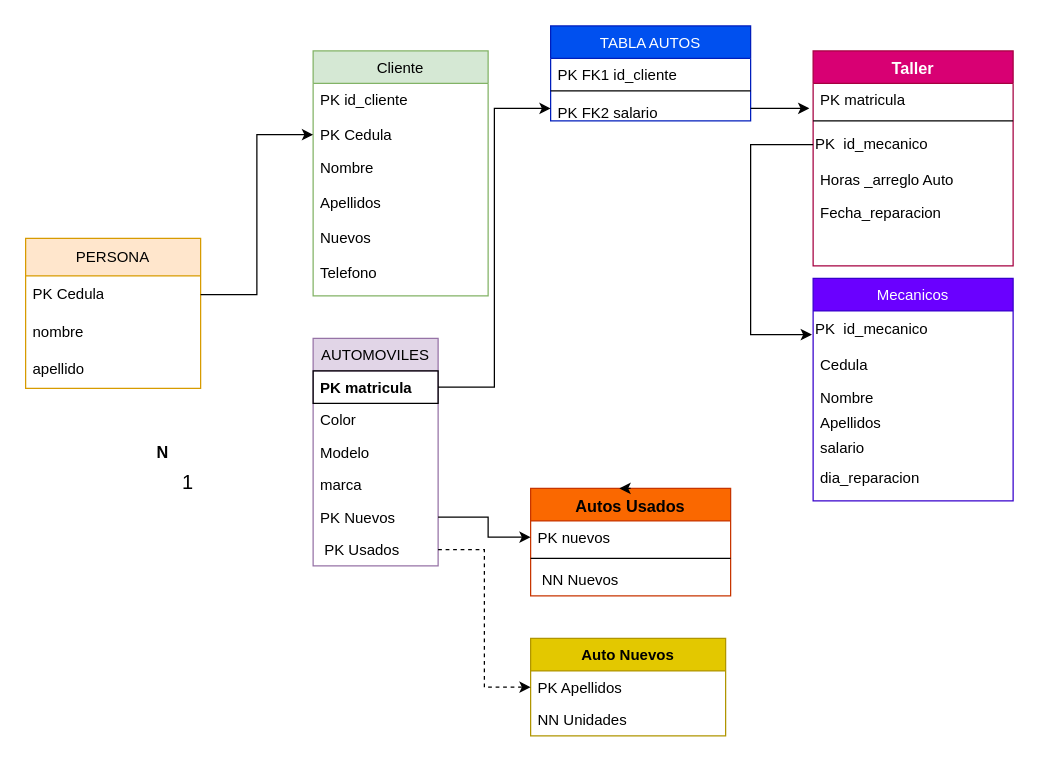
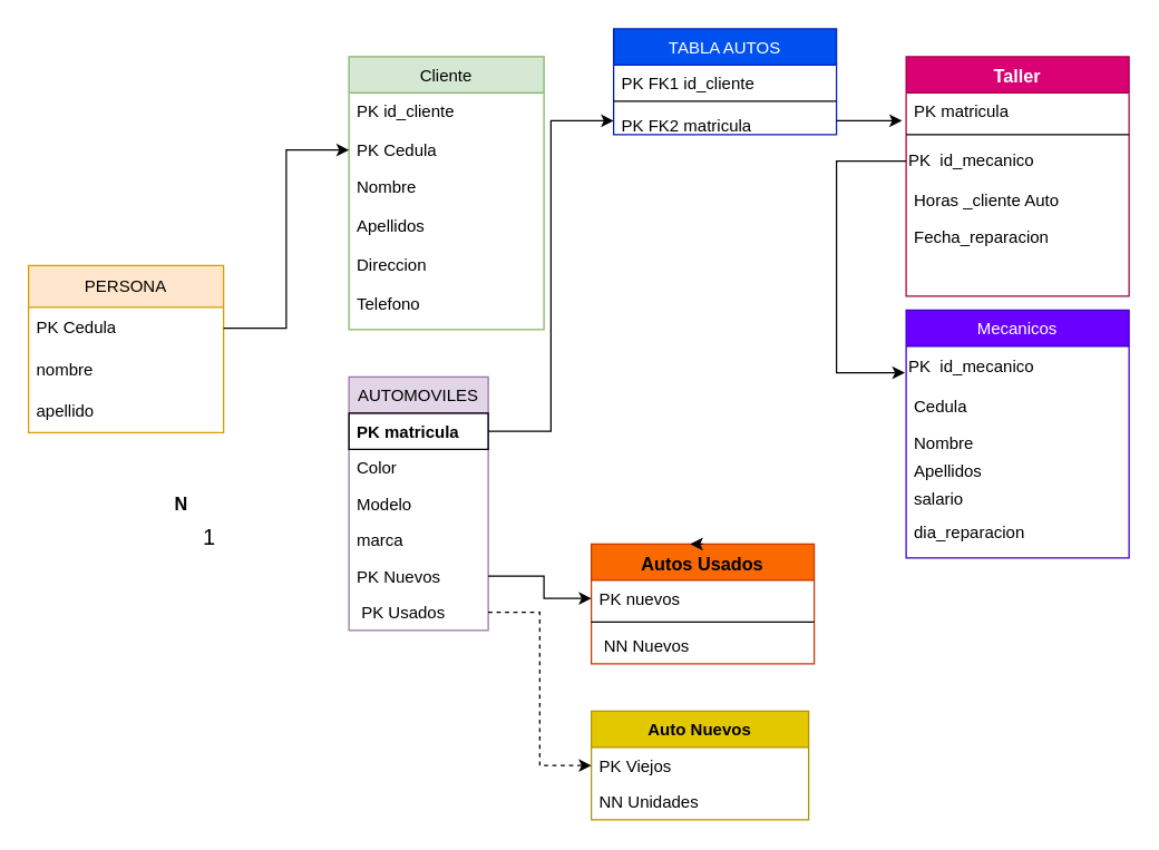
  <mxCell id="0" />
  <mxCell id="1" parent="0" />
  <mxCell id="2" value="Cliente" style="swimlane;fontStyle=0;align=center;verticalAlign=top;childLayout=stackLayout;horizontal=1;startSize=26;horizontalStack=0;resizeParent=1;resizeLast=0;collapsible=1;marginBottom=0;rounded=0;shadow=0;strokeWidth=1;fillColor=#d5e8d4;strokeColor=#82b366;" parent="1" vertex="1"><mxGeometry x="250" y="40" width="140" height="196" as="geometry"><mxRectangle x="130" y="380" width="160" height="26" as="alternateBounds" /></mxGeometry></mxCell>
  <mxCell id="3" value="PK id_cliente" style="text;align=left;verticalAlign=top;spacingLeft=4;spacingRight=4;overflow=hidden;rotatable=0;points=[[0,0.5],[1,0.5]];portConstraint=eastwest;rounded=0;shadow=0;html=0;" vertex="1" parent="2"><mxGeometry y="26" width="140" height="28" as="geometry" /></mxCell>
  <mxCell id="4" value="PK Cedula" style="text;align=left;verticalAlign=top;spacingLeft=4;spacingRight=4;overflow=hidden;rotatable=0;points=[[0,0.5],[1,0.5]];portConstraint=eastwest;fontStyle=0" parent="2" vertex="1"><mxGeometry y="54" width="140" height="26" as="geometry" /></mxCell>
  <mxCell id="5" value="Nombre" style="text;align=left;verticalAlign=top;spacingLeft=4;spacingRight=4;overflow=hidden;rotatable=0;points=[[0,0.5],[1,0.5]];portConstraint=eastwest;rounded=0;shadow=0;html=0;" parent="2" vertex="1"><mxGeometry y="80" width="140" height="28" as="geometry" /></mxCell>
  <mxCell id="6" value="Apellidos" style="text;align=left;verticalAlign=top;spacingLeft=4;spacingRight=4;overflow=hidden;rotatable=0;points=[[0,0.5],[1,0.5]];portConstraint=eastwest;rounded=0;shadow=0;html=0;" vertex="1" parent="2"><mxGeometry y="108" width="140" height="28" as="geometry" /></mxCell>
- <mxCell id="7" value="Nuevos" style="text;align=left;verticalAlign=top;spacingLeft=4;spacingRight=4;overflow=hidden;rotatable=0;points=[[0,0.5],[1,0.5]];portConstraint=eastwest;rounded=0;shadow=0;html=0;" vertex="1" parent="2"><mxGeometry y="136" width="140" height="28" as="geometry" /></mxCell>
+ <mxCell id="7" value="Direccion" style="text;align=left;verticalAlign=top;spacingLeft=4;spacingRight=4;overflow=hidden;rotatable=0;points=[[0,0.5],[1,0.5]];portConstraint=eastwest;rounded=0;shadow=0;html=0;" vertex="1" parent="2"><mxGeometry y="136" width="140" height="28" as="geometry" /></mxCell>
  <mxCell id="8" value="Telefono" style="text;align=left;verticalAlign=top;spacingLeft=4;spacingRight=4;overflow=hidden;rotatable=0;points=[[0,0.5],[1,0.5]];portConstraint=eastwest;rounded=0;shadow=0;html=0;" vertex="1" parent="2"><mxGeometry y="164" width="140" height="28" as="geometry" /></mxCell>
  <mxCell id="9" value="Mecanicos " style="swimlane;fontStyle=0;align=center;verticalAlign=top;childLayout=stackLayout;horizontal=1;startSize=26;horizontalStack=0;resizeParent=1;resizeLast=0;collapsible=1;marginBottom=0;rounded=0;shadow=0;strokeWidth=1;fillColor=#6a00ff;fontColor=#ffffff;strokeColor=#3700CC;" parent="1" vertex="1"><mxGeometry x="650" y="222" width="160" height="178" as="geometry"><mxRectangle x="340" y="380" width="170" height="26" as="alternateBounds" /></mxGeometry></mxCell>
  <mxCell id="10" value="&lt;div align=&quot;left&quot;&gt;PK &lt;span style=&quot;white-space: pre;&quot;&gt; &lt;/span&gt;id_mecanico&lt;/div&gt;" style="text;html=1;align=left;verticalAlign=middle;resizable=0;points=[];autosize=1;fontStyle=0" vertex="1" parent="9"><mxGeometry y="26" width="160" height="30" as="geometry" /></mxCell>
  <mxCell id="11" value="Cedula " style="text;align=left;verticalAlign=top;spacingLeft=4;spacingRight=4;overflow=hidden;rotatable=0;points=[[0,0.5],[1,0.5]];portConstraint=eastwest;" vertex="1" parent="9"><mxGeometry y="56" width="160" height="26" as="geometry" /></mxCell>
  <mxCell id="12" value="Nombre" style="text;align=left;verticalAlign=top;spacingLeft=4;spacingRight=4;overflow=hidden;rotatable=0;points=[[0,0.5],[1,0.5]];portConstraint=eastwest;" vertex="1" parent="9"><mxGeometry y="82" width="160" height="20" as="geometry" /></mxCell>
  <mxCell id="13" value="Apellidos" style="text;align=left;verticalAlign=top;spacingLeft=4;spacingRight=4;overflow=hidden;rotatable=0;points=[[0,0.5],[1,0.5]];portConstraint=eastwest;" vertex="1" parent="9"><mxGeometry y="102" width="160" height="20" as="geometry" /></mxCell>
  <mxCell id="14" value="salario" style="text;align=left;verticalAlign=top;spacingLeft=4;spacingRight=4;overflow=hidden;rotatable=0;points=[[0,0.5],[1,0.5]];portConstraint=eastwest;" parent="9" vertex="1"><mxGeometry y="122" width="160" height="24" as="geometry" /></mxCell>
  <mxCell id="15" value="dia_reparacion" style="text;align=left;verticalAlign=top;spacingLeft=4;spacingRight=4;overflow=hidden;rotatable=0;points=[[0,0.5],[1,0.5]];portConstraint=eastwest;" vertex="1" parent="9"><mxGeometry y="146" width="160" height="32" as="geometry" /></mxCell>
  <mxCell id="16" value="AUTOMOVILES" style="swimlane;fontStyle=0;align=center;verticalAlign=top;childLayout=stackLayout;horizontal=1;startSize=26;horizontalStack=0;resizeParent=1;resizeLast=0;collapsible=1;marginBottom=0;rounded=0;shadow=0;strokeWidth=1;fillColor=#e1d5e7;strokeColor=#9673a6;" parent="1" vertex="1"><mxGeometry x="250" y="270" width="100" height="182" as="geometry"><mxRectangle x="550" y="140" width="160" height="26" as="alternateBounds" /></mxGeometry></mxCell>
  <mxCell id="17" value="PK matricula" style="text;align=left;verticalAlign=middle;spacingLeft=4;spacingRight=4;overflow=hidden;rotatable=0;points=[[0,0.5],[1,0.5]];portConstraint=eastwest;rounded=0;shadow=0;html=0;strokeColor=default;fontStyle=1" parent="16" vertex="1"><mxGeometry y="26" width="100" height="26" as="geometry" /></mxCell>
  <mxCell id="18" value="Color" style="text;align=left;verticalAlign=top;spacingLeft=4;spacingRight=4;overflow=hidden;rotatable=0;points=[[0,0.5],[1,0.5]];portConstraint=eastwest;rounded=0;shadow=0;html=0;" parent="16" vertex="1"><mxGeometry y="52" width="100" height="26" as="geometry" /></mxCell>
  <mxCell id="19" value="Modelo" style="text;align=left;verticalAlign=top;spacingLeft=4;spacingRight=4;overflow=hidden;rotatable=0;points=[[0,0.5],[1,0.5]];portConstraint=eastwest;rounded=0;shadow=0;html=0;" parent="16" vertex="1"><mxGeometry y="78" width="100" height="26" as="geometry" /></mxCell>
  <mxCell id="20" value="marca" style="text;align=left;verticalAlign=top;spacingLeft=4;spacingRight=4;overflow=hidden;rotatable=0;points=[[0,0.5],[1,0.5]];portConstraint=eastwest;fontStyle=0;" parent="16" vertex="1"><mxGeometry y="104" width="100" height="26" as="geometry" /></mxCell>
  <mxCell id="21" value="PK Nuevos" style="text;align=left;verticalAlign=top;spacingLeft=4;spacingRight=4;overflow=hidden;rotatable=0;points=[[0,0.5],[1,0.5]];portConstraint=eastwest;fontStyle=0;" vertex="1" parent="16"><mxGeometry y="130" width="100" height="26" as="geometry" /></mxCell>
  <mxCell id="22" value=" PK Usados" style="text;align=left;verticalAlign=top;spacingLeft=4;spacingRight=4;overflow=hidden;rotatable=0;points=[[0,0.5],[1,0.5]];portConstraint=eastwest;fontStyle=0;" vertex="1" parent="16"><mxGeometry y="156" width="100" height="26" as="geometry" /></mxCell>
  <mxCell id="23" value="Autos Usados" style="swimlane;fontStyle=1;align=center;verticalAlign=top;childLayout=stackLayout;horizontal=1;startSize=26;horizontalStack=0;resizeParent=1;resizeLast=0;collapsible=1;marginBottom=0;rounded=0;shadow=0;strokeWidth=1;fontSize=13;fillColor=#fa6800;fontColor=#000000;strokeColor=#C73500;" vertex="1" parent="1"><mxGeometry x="424" y="390" width="160" height="86" as="geometry"><mxRectangle x="340" y="380" width="170" height="26" as="alternateBounds" /></mxGeometry></mxCell>
  <mxCell id="24" value="PK nuevos" style="text;align=left;verticalAlign=top;spacingLeft=4;spacingRight=4;overflow=hidden;rotatable=0;points=[[0,0.5],[1,0.5]];portConstraint=eastwest;" vertex="1" parent="23"><mxGeometry y="26" width="160" height="26" as="geometry" /></mxCell>
  <mxCell id="25" value="" style="line;html=1;strokeWidth=1;align=left;verticalAlign=middle;spacingTop=-1;spacingLeft=3;spacingRight=3;rotatable=0;labelPosition=right;points=[];portConstraint=eastwest;" vertex="1" parent="23"><mxGeometry y="52" width="160" height="8" as="geometry" /></mxCell>
  <mxCell id="26" value=" NN Nuevos " style="text;align=left;verticalAlign=top;spacingLeft=4;spacingRight=4;overflow=hidden;rotatable=0;points=[[0,0.5],[1,0.5]];portConstraint=eastwest;" vertex="1" parent="23"><mxGeometry y="60" width="160" height="26" as="geometry" /></mxCell>
  <mxCell id="27" value="Auto Nuevos " style="swimlane;fontStyle=1;align=center;verticalAlign=top;childLayout=stackLayout;horizontal=1;startSize=26;horizontalStack=0;resizeParent=1;resizeLast=0;collapsible=1;marginBottom=0;rounded=0;shadow=0;strokeWidth=1;fillColor=#e3c800;fontColor=#000000;strokeColor=#B09500;" vertex="1" parent="1"><mxGeometry x="424" y="510" width="156" height="78" as="geometry"><mxRectangle x="340" y="380" width="170" height="26" as="alternateBounds" /></mxGeometry></mxCell>
- <mxCell id="28" value="PK Apellidos" style="text;align=left;verticalAlign=top;spacingLeft=4;spacingRight=4;overflow=hidden;rotatable=0;points=[[0,0.5],[1,0.5]];portConstraint=eastwest;" vertex="1" parent="27"><mxGeometry y="26" width="156" height="26" as="geometry" /></mxCell>
+ <mxCell id="28" value="PK Viejos" style="text;align=left;verticalAlign=top;spacingLeft=4;spacingRight=4;overflow=hidden;rotatable=0;points=[[0,0.5],[1,0.5]];portConstraint=eastwest;" vertex="1" parent="27"><mxGeometry y="26" width="156" height="26" as="geometry" /></mxCell>
  <mxCell id="29" value="NN Unidades" style="text;align=left;verticalAlign=top;spacingLeft=4;spacingRight=4;overflow=hidden;rotatable=0;points=[[0,0.5],[1,0.5]];portConstraint=eastwest;" vertex="1" parent="27"><mxGeometry y="52" width="156" height="26" as="geometry" /></mxCell>
  <mxCell id="30" value="Taller " style="swimlane;fontStyle=1;align=center;verticalAlign=top;childLayout=stackLayout;horizontal=1;startSize=26;horizontalStack=0;resizeParent=1;resizeLast=0;collapsible=1;marginBottom=0;rounded=0;shadow=0;strokeWidth=1;fontSize=13;fillColor=#d80073;fontColor=#ffffff;strokeColor=#A50040;" vertex="1" parent="1"><mxGeometry x="650" y="40" width="160" height="172" as="geometry"><mxRectangle x="340" y="380" width="170" height="26" as="alternateBounds" /></mxGeometry></mxCell>
  <mxCell id="31" value="PK matricula" style="text;align=left;verticalAlign=top;spacingLeft=4;spacingRight=4;overflow=hidden;rotatable=0;points=[[0,0.5],[1,0.5]];portConstraint=eastwest;" vertex="1" parent="30"><mxGeometry y="26" width="160" height="26" as="geometry" /></mxCell>
  <mxCell id="32" value="" style="line;html=1;strokeWidth=1;align=left;verticalAlign=middle;spacingTop=-1;spacingLeft=3;spacingRight=3;rotatable=0;labelPosition=right;points=[];portConstraint=eastwest;" vertex="1" parent="30"><mxGeometry y="52" width="160" height="8" as="geometry" /></mxCell>
  <mxCell id="33" value="&lt;div align=&quot;left&quot;&gt;PK &lt;span style=&quot;white-space: pre;&quot;&gt; &lt;/span&gt;id_mecanico&lt;/div&gt;" style="text;html=1;align=left;verticalAlign=middle;resizable=0;points=[];autosize=1;fontStyle=0" vertex="1" parent="30"><mxGeometry y="60" width="160" height="30" as="geometry" /></mxCell>
- <mxCell id="34" value="Horas _arreglo Auto" style="text;align=left;verticalAlign=top;spacingLeft=4;spacingRight=4;overflow=hidden;rotatable=0;points=[[0,0.5],[1,0.5]];portConstraint=eastwest;" vertex="1" parent="30"><mxGeometry y="90" width="160" height="26" as="geometry" /></mxCell>
+ <mxCell id="34" value="Horas _cliente Auto" style="text;align=left;verticalAlign=top;spacingLeft=4;spacingRight=4;overflow=hidden;rotatable=0;points=[[0,0.5],[1,0.5]];portConstraint=eastwest;" vertex="1" parent="30"><mxGeometry y="90" width="160" height="26" as="geometry" /></mxCell>
  <mxCell id="35" value="Fecha_reparacion" style="text;align=left;verticalAlign=top;spacingLeft=4;spacingRight=4;overflow=hidden;rotatable=0;points=[[0,0.5],[1,0.5]];portConstraint=eastwest;" vertex="1" parent="30"><mxGeometry y="116" width="160" height="26" as="geometry" /></mxCell>
  <mxCell id="36" value="&lt;font style=&quot;font-size: 16px;&quot;&gt;1&lt;/font&gt;" style="text;html=1;strokeColor=none;fillColor=none;align=center;verticalAlign=middle;whiteSpace=wrap;rounded=0;" vertex="1" parent="1"><mxGeometry x="120" y="370" width="60" height="30" as="geometry" /></mxCell>
  <mxCell id="37" value="&lt;b&gt;&lt;font style=&quot;font-size: 13px;&quot;&gt;N&lt;/font&gt;&lt;/b&gt;" style="text;html=1;strokeColor=none;fillColor=none;align=center;verticalAlign=middle;whiteSpace=wrap;rounded=0;" vertex="1" parent="1"><mxGeometry x="100" y="346" width="60" height="30" as="geometry" /></mxCell>
  <mxCell id="38" value="TABLA AUTOS" style="swimlane;fontStyle=0;align=center;verticalAlign=top;childLayout=stackLayout;horizontal=1;startSize=26;horizontalStack=0;resizeParent=1;resizeLast=0;collapsible=1;marginBottom=0;rounded=0;shadow=0;strokeWidth=1;fillColor=#0050ef;fontColor=#ffffff;strokeColor=#001DBC;" vertex="1" parent="1"><mxGeometry x="440" y="20" width="160" height="76" as="geometry"><mxRectangle x="340" y="380" width="170" height="26" as="alternateBounds" /></mxGeometry></mxCell>
  <mxCell id="39" value="PK FK1 id_cliente" style="text;align=left;verticalAlign=top;spacingLeft=4;spacingRight=4;overflow=hidden;rotatable=0;points=[[0,0.5],[1,0.5]];portConstraint=eastwest;" vertex="1" parent="38"><mxGeometry y="26" width="160" height="22" as="geometry" /></mxCell>
  <mxCell id="40" value="" style="line;html=1;strokeWidth=1;align=left;verticalAlign=middle;spacingTop=-1;spacingLeft=3;spacingRight=3;rotatable=0;labelPosition=right;points=[];portConstraint=eastwest;" vertex="1" parent="38"><mxGeometry y="48" width="160" height="8" as="geometry" /></mxCell>
- <mxCell id="41" value="PK FK2 salario" style="text;align=left;verticalAlign=top;spacingLeft=4;spacingRight=4;overflow=hidden;rotatable=0;points=[[0,0.5],[1,0.5]];portConstraint=eastwest;labelBorderColor=none;" vertex="1" parent="38"><mxGeometry y="56" width="160" height="20" as="geometry" /></mxCell>
+ <mxCell id="41" value="PK FK2 matricula" style="text;align=left;verticalAlign=top;spacingLeft=4;spacingRight=4;overflow=hidden;rotatable=0;points=[[0,0.5],[1,0.5]];portConstraint=eastwest;labelBorderColor=none;" vertex="1" parent="38"><mxGeometry y="56" width="160" height="20" as="geometry" /></mxCell>
  <mxCell id="42" style="edgeStyle=orthogonalEdgeStyle;rounded=0;orthogonalLoop=1;jettySize=auto;html=1;exitX=0.5;exitY=0;exitDx=0;exitDy=0;entryX=0.444;entryY=0;entryDx=0;entryDy=0;entryPerimeter=0;" edge="1" parent="1" source="23" target="23"><mxGeometry relative="1" as="geometry" /></mxCell>
  <mxCell id="43" value="PERSONA" style="swimlane;fontStyle=0;childLayout=stackLayout;horizontal=1;startSize=30;horizontalStack=0;resizeParent=1;resizeParentMax=0;resizeLast=0;collapsible=1;marginBottom=0;whiteSpace=wrap;html=1;fillColor=#ffe6cc;strokeColor=#d79b00;" vertex="1" parent="1"><mxGeometry x="20" y="190" width="140" height="120" as="geometry" /></mxCell>
  <mxCell id="44" value="PK Cedula" style="text;strokeColor=none;fillColor=none;align=left;verticalAlign=middle;spacingLeft=4;spacingRight=4;overflow=hidden;points=[[0,0.5],[1,0.5]];portConstraint=eastwest;rotatable=0;whiteSpace=wrap;html=1;" vertex="1" parent="43"><mxGeometry y="30" width="140" height="30" as="geometry" /></mxCell>
  <mxCell id="45" value="nombre " style="text;strokeColor=none;fillColor=none;align=left;verticalAlign=middle;spacingLeft=4;spacingRight=4;overflow=hidden;points=[[0,0.5],[1,0.5]];portConstraint=eastwest;rotatable=0;whiteSpace=wrap;html=1;" vertex="1" parent="43"><mxGeometry y="60" width="140" height="30" as="geometry" /></mxCell>
  <mxCell id="46" value="apellido" style="text;strokeColor=none;fillColor=none;align=left;verticalAlign=middle;spacingLeft=4;spacingRight=4;overflow=hidden;points=[[0,0.5],[1,0.5]];portConstraint=eastwest;rotatable=0;whiteSpace=wrap;html=1;" vertex="1" parent="43"><mxGeometry y="90" width="140" height="30" as="geometry" /></mxCell>
  <mxCell id="47" style="edgeStyle=orthogonalEdgeStyle;rounded=0;orthogonalLoop=1;jettySize=auto;html=1;entryX=0;entryY=0.5;entryDx=0;entryDy=0;exitX=1;exitY=0.5;exitDx=0;exitDy=0;" edge="1" parent="1" source="44" target="4"><mxGeometry relative="1" as="geometry" /></mxCell>
  <mxCell id="48" style="edgeStyle=orthogonalEdgeStyle;rounded=0;orthogonalLoop=1;jettySize=auto;html=1;entryX=0;entryY=0.5;entryDx=0;entryDy=0;" edge="1" parent="1" source="17" target="41"><mxGeometry relative="1" as="geometry"><mxPoint x="460" y="110" as="targetPoint" /></mxGeometry></mxCell>
  <mxCell id="49" style="edgeStyle=orthogonalEdgeStyle;rounded=0;orthogonalLoop=1;jettySize=auto;html=1;entryX=0;entryY=0.5;entryDx=0;entryDy=0;" edge="1" parent="1" source="21" target="24"><mxGeometry relative="1" as="geometry"><Array as="points"><mxPoint x="390" y="413" /><mxPoint x="390" y="429" /></Array></mxGeometry></mxCell>
  <mxCell id="50" style="edgeStyle=orthogonalEdgeStyle;rounded=0;orthogonalLoop=1;jettySize=auto;html=1;entryX=0;entryY=0.5;entryDx=0;entryDy=0;dashed=1;" edge="1" parent="1" source="22" target="28"><mxGeometry relative="1" as="geometry" /></mxCell>
  <mxCell id="51" style="edgeStyle=orthogonalEdgeStyle;rounded=0;orthogonalLoop=1;jettySize=auto;html=1;entryX=-0.019;entryY=0.769;entryDx=0;entryDy=0;entryPerimeter=0;" edge="1" parent="1" source="41" target="31"><mxGeometry relative="1" as="geometry" /></mxCell>
  <mxCell id="52" style="edgeStyle=orthogonalEdgeStyle;rounded=0;orthogonalLoop=1;jettySize=auto;html=1;entryX=-0.006;entryY=0.633;entryDx=0;entryDy=0;entryPerimeter=0;" edge="1" parent="1" source="33" target="10"><mxGeometry relative="1" as="geometry"><Array as="points"><mxPoint x="600" y="115" /><mxPoint x="600" y="267" /></Array></mxGeometry></mxCell>
